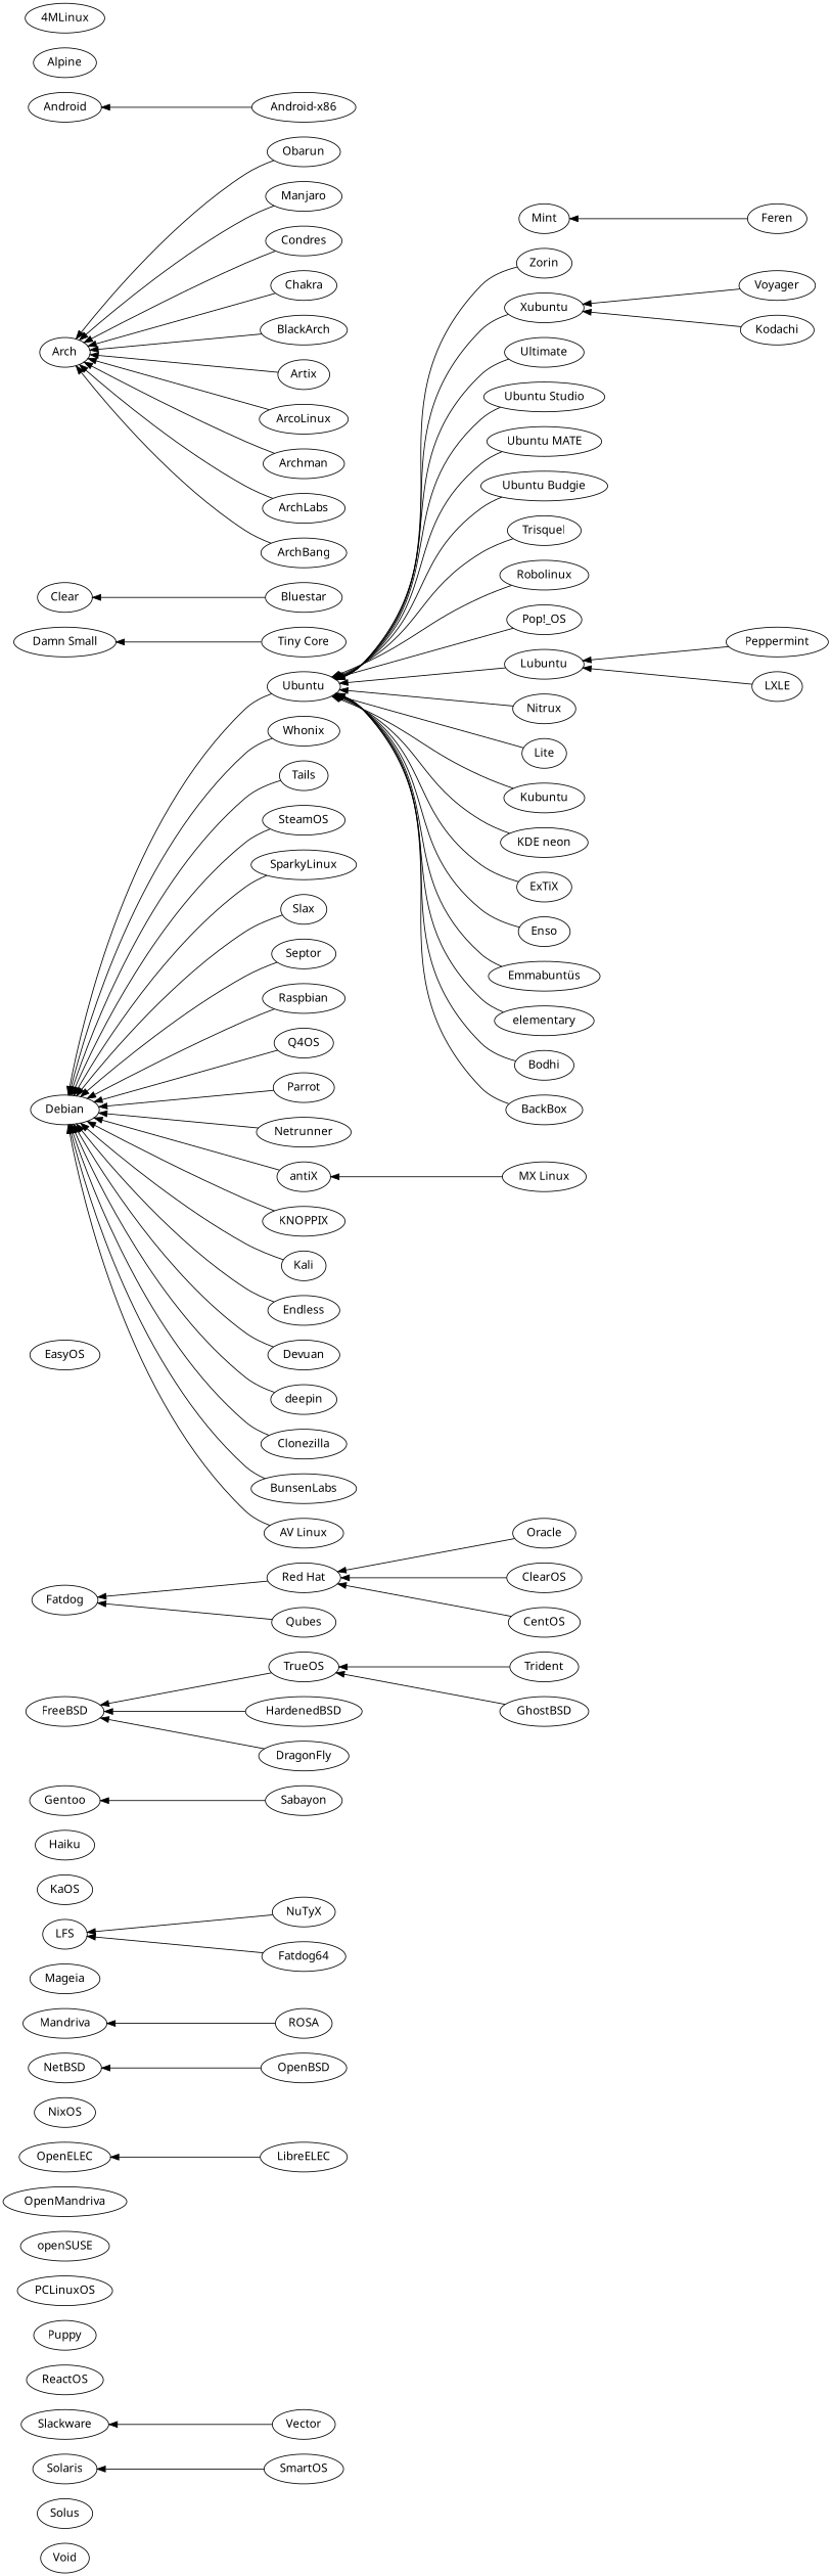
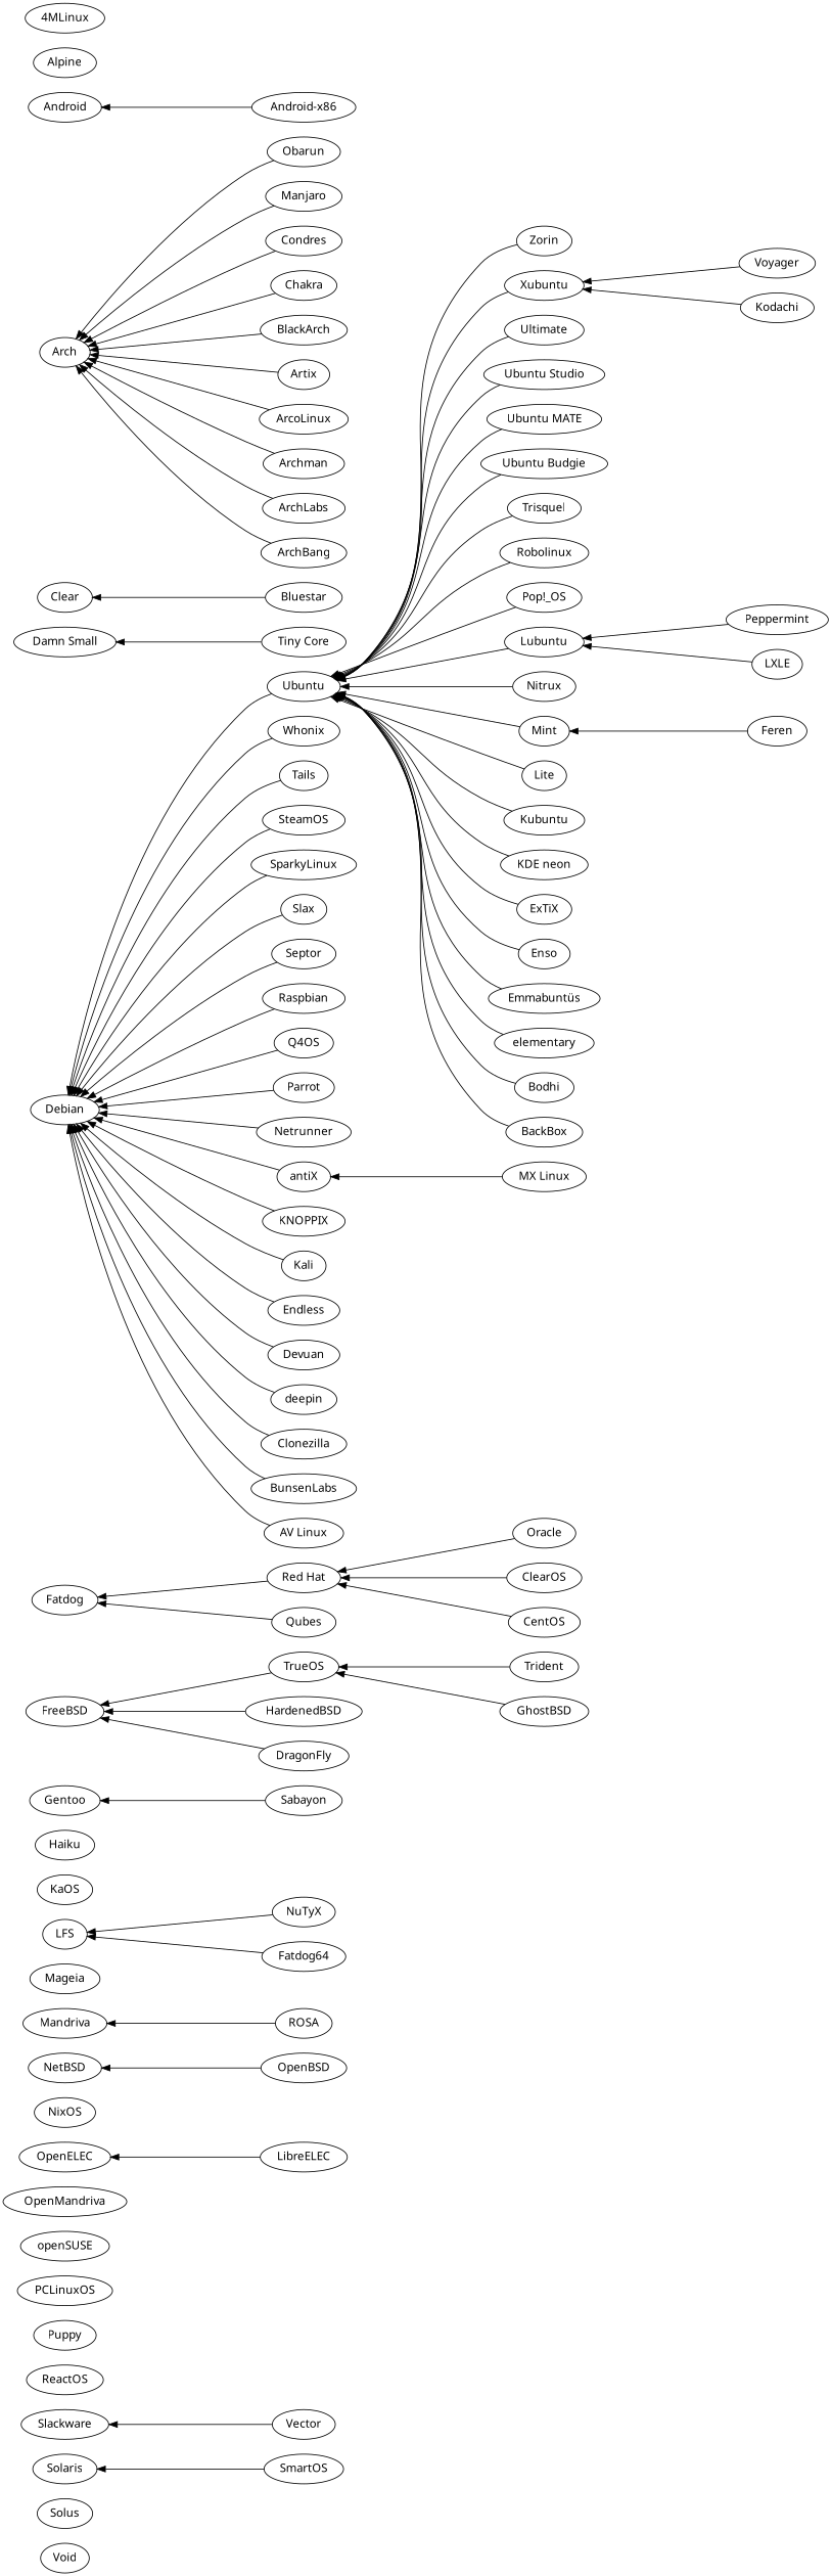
  digraph {
    concentrate=true
    fontname="Noto Sans"
    rankdir=RL
    ranksep=2.0
    node [fontname="Noto Sans"]
    edge [fontname="Noto Sans"]
    n1 [label=Void]
    n2 [label=Solus]
    n3 [label=Solaris]
    n4 [label=Slackware]
    n5 [label=ReactOS]
    n6 [label=Puppy]
    n7 [label=PCLinuxOS]
    n8 [label=openSUSE]
    n9 [label=OpenMandriva]
    n10 [label=OpenELEC]
    n11 [label=NixOS]
    n12 [label=NetBSD]
    n13 [label=Mandriva]
    n14 [label=Mageia]
    n15 [label=LFS]
    n16 [label=KaOS]
    n17 [label=Haiku]
    n18 [label=Gentoo]
    n19 [label=FreeBSD]
    n20 [label=Fatdog]
-   n21 [label=EasyOS]
    n22 [label=Debian]
    n23 [label="Damn Small"]
    n24 [label=Clear]
    n25 [label=Arch]
    n26 [label=Android]
    n27 [label=Alpine]
    n28 [label="4MLinux"]
    n29 [label=Zorin]
    n30 [label=Ubuntu]
    n31 [label=Xubuntu]
    n32 [label=Whonix]
    n33 [label=Voyager]
    n34 [label=Vector]
    n35 [label=Ultimate]
    n36 [label="Ubuntu Studio"]
    n37 [label="Ubuntu MATE"]
    n38 [label="Ubuntu Budgie"]
    n39 [label=TrueOS]
    n40 [label=Trisquel]
    n41 [label=Trident]
    n42 [label="Tiny Core"]
    n43 [label=Tails]
    n44 [label=SteamOS]
    n45 [label=SparkyLinux]
    n46 [label=SmartOS]
    n47 [label=Slax]
    n48 [label=Septor]
    n49 [label=Sabayon]
    n50 [label=ROSA]
    n51 [label=Robolinux]
    n52 [label="Red Hat"]
    n53 [label=Raspbian]
    n54 [label=Qubes]
    n55 [label=Q4OS]
    n56 [label="Pop!_OS"]
    n57 [label=Peppermint]
    n58 [label=Lubuntu]
    n59 [label=Parrot]
    n60 [label=Oracle]
    n61 [label=OpenBSD]
    n62 [label=Obarun]
    n63 [label=NuTyX]
    n64 [label=Nitrux]
    n65 [label=Netrunner]
    n66 [label="MX Linux"]
    n67 [label=antiX]
    n68 [label=Mint]
    n69 [label=Manjaro]
    n70 [label=LXLE]
    n71 [label=Lite]
    n72 [label=LibreELEC]
    n73 [label=Kubuntu]
    n74 [label=Kodachi]
    n75 [label=KNOPPIX]
    n76 [label="KDE neon"]
    n77 [label=Kali]
    n78 [label=HardenedBSD]
    n79 [label=GhostBSD]
    n80 [label=Feren]
    n81 [label=Fatdog64]
    n82 [label=ExTiX]
    n83 [label=Enso]
    n84 [label=Endless]
    n85 [label="Emmabuntüs"]
    n86 [label=elementary]
    n87 [label=DragonFly]
    n88 [label=Devuan]
    n89 [label=deepin]
    n90 [label=Condres]
    n91 [label=Clonezilla]
    n92 [label=ClearOS]
    n93 [label=Chakra]
    n94 [label=CentOS]
    n95 [label=BunsenLabs]
    n96 [label=Bodhi]
    n97 [label=Bluestar]
    n98 [label=BlackArch]
    n99 [label=BackBox]
    n100 [label="AV Linux"]
    n101 [label=Artix]
    n102 [label=ArcoLinux]
    n103 [label=Archman]
    n104 [label=ArchLabs]
    n105 [label=ArchBang]
    n106 [label="Android-x86"]
    subgraph sub_1 {
      rank=same
      n1
      n2
      n3
      n4
      n5
      n6
      n7
      n8
      n9
      n10
      n11
      n12
      n13
      n14
      n15
      n16
      n17
      n18
      n19
      n20
-     n21
      n22
      n23
      n24
      n25
      n26
      n27
      n28
    }
    n29 -> n30
    n30 -> n22
    n31 -> n30
    n32 -> n22
    n33 -> n31
    n34 -> n4
    n35 -> n30
    n36 -> n30
    n37 -> n30
    n38 -> n30
    n39 -> n19
    n40 -> n30
    n41 -> n39
    n42 -> n23
    n43 -> n22
    n44 -> n22
    n45 -> n22
    n46 -> n3
    n47 -> n22
    n48 -> n22
    n49 -> n18
    n50 -> n13
    n51 -> n30
    n52 -> n20
    n53 -> n22
    n54 -> n20
    n55 -> n22
    n56 -> n30
    n57 -> n58
    n58 -> n30
    n59 -> n22
    n60 -> n52
    n61 -> n12
    n62 -> n25
    n63 -> n15
    n64 -> n30
    n65 -> n22
    n66 -> n67
    n67 -> n22
+   n68 -> n30
    n69 -> n25
    n70 -> n58
    n71 -> n30
    n72 -> n10
    n73 -> n30
    n74 -> n31
    n75 -> n22
    n76 -> n30
    n77 -> n22
    n78 -> n19
    n79 -> n39
    n80 -> n68
    n81 -> n15
    n82 -> n30
    n83 -> n30
    n84 -> n22
    n85 -> n30
    n86 -> n30
    n87 -> n19
    n88 -> n22
    n89 -> n22
    n90 -> n25
    n91 -> n22
    n92 -> n52
    n93 -> n25
    n94 -> n52
    n95 -> n22
    n96 -> n30
    n97 -> n24
    n98 -> n25
    n99 -> n30
    n100 -> n22
    n101 -> n25
    n102 -> n25
    n103 -> n25
    n104 -> n25
    n105 -> n25
    n106 -> n26
  }
